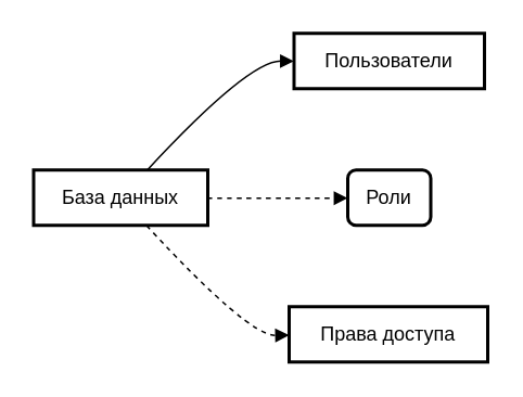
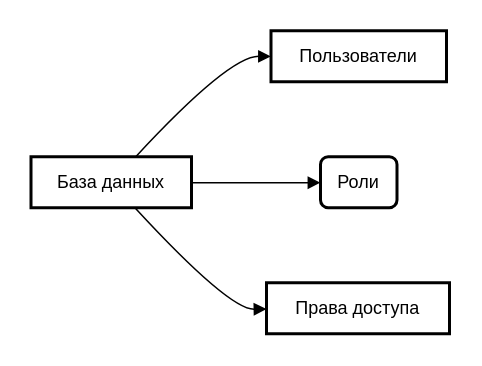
  <mxCell id="0" />
  <mxCell id="1" parent="0" />
  <mxCell id="2" value="База данных" style="whiteSpace=wrap;strokeWidth=2;" vertex="1" parent="1"><mxGeometry y="104" width="107" height="34" as="geometry" x="20" /></mxCell>
  <mxCell id="3" value="Пользователи" style="whiteSpace=wrap;strokeWidth=2;" vertex="1" parent="1"><mxGeometry x="180" width="117" height="34" as="geometry" y="20" /></mxCell>
  <mxCell id="4" value="Роли" style="whiteSpace=wrap;strokeWidth=2;rounded=1;" vertex="1" parent="1"><mxGeometry x="213" y="104" width="51" height="34" as="geometry" /></mxCell>
  <mxCell id="5" value="Права доступа" style="whiteSpace=wrap;strokeWidth=2;" vertex="1" parent="1"><mxGeometry x="177" y="188" width="122" height="34" as="geometry" /></mxCell>
  <mxCell id="6" value="" style="curved=1;startArrow=none;endArrow=block;exitX=0.651;exitY=0.006;entryX=-0.004;entryY=0.503;" edge="1" parent="1" source="2" target="3"><mxGeometry relative="1" as="geometry"><Array as="points"><mxPoint x="152" y="37" /></Array></mxGeometry></mxCell>
- <mxCell id="7" value="" style="curved=1;startArrow=none;endArrow=block;exitX=1.003;exitY=0.509;entryX=-0.002;entryY=0.509;dashed=1;" edge="1" parent="1" source="2" target="4"><mxGeometry relative="1" as="geometry"><Array as="points" /></mxGeometry></mxCell>
- <mxCell id="8" value="" style="curved=1;startArrow=none;endArrow=block;exitX=0.651;exitY=1.012;entryX=0.003;entryY=0.515;dashed=1;" edge="1" parent="1" source="2" target="5"><mxGeometry relative="1" as="geometry"><Array as="points"><mxPoint x="152" y="206" /></Array></mxGeometry></mxCell>
+ <mxCell id="7" value="" style="curved=1;startArrow=none;endArrow=block;exitX=1.003;exitY=0.509;entryX=-0.002;entryY=0.509;" edge="1" parent="1" source="2" target="4"><mxGeometry relative="1" as="geometry"><Array as="points" /></mxGeometry></mxCell>
+ <mxCell id="8" value="" style="curved=1;startArrow=none;endArrow=block;exitX=0.651;exitY=1.012;entryX=0.003;entryY=0.515;" edge="1" parent="1" source="2" target="5"><mxGeometry relative="1" as="geometry"><Array as="points"><mxPoint x="152" y="206" /></Array></mxGeometry></mxCell>
